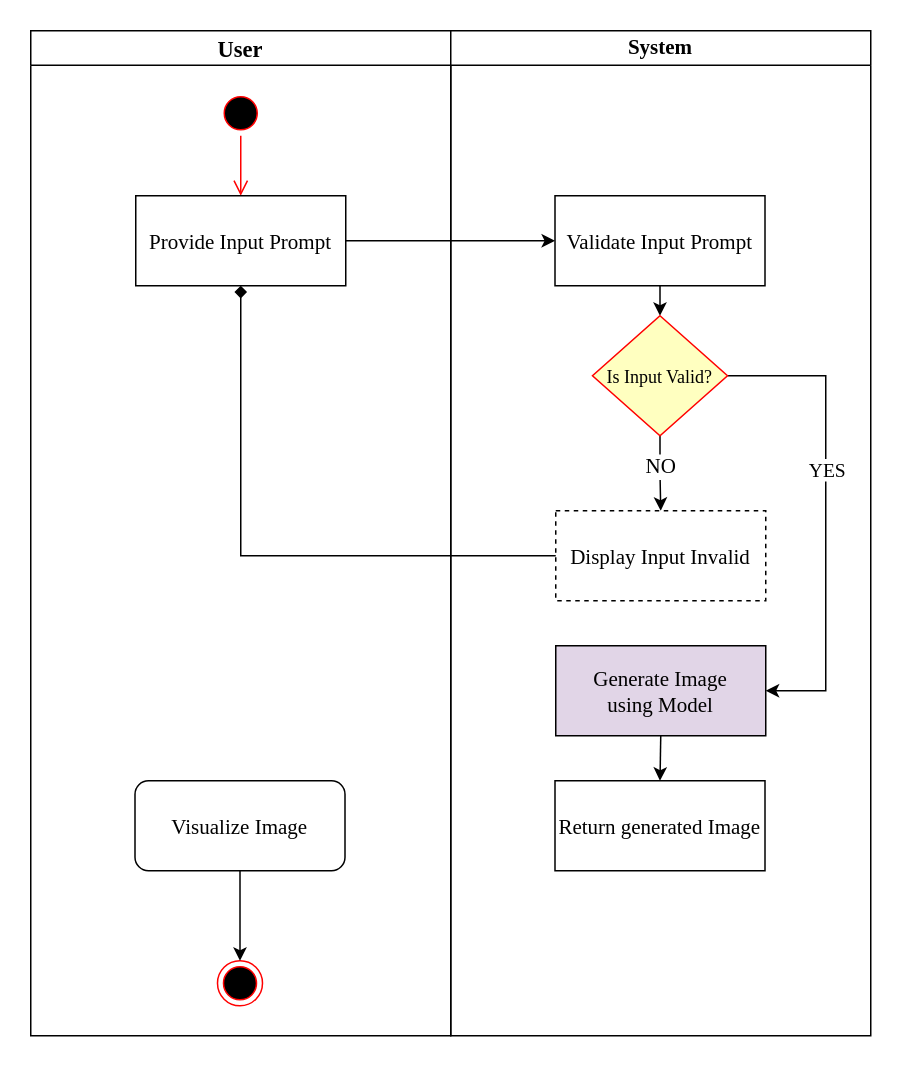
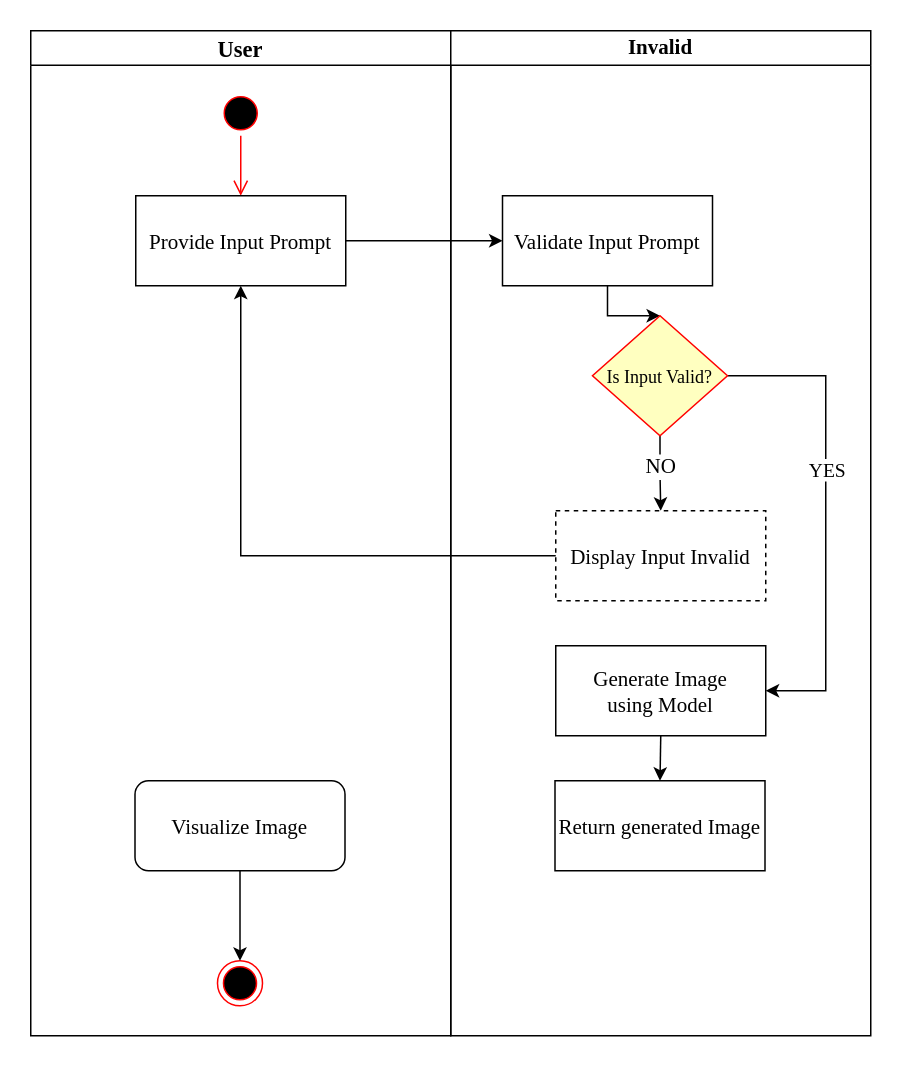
  <mxCell id="0" />
  <mxCell id="1" parent="0" />
  <mxCell id="2" value="User" style="swimlane;whiteSpace=wrap;fontFamily=Times New Roman;fontSize=15;" parent="1" vertex="1"><mxGeometry x="20" y="20" width="280" height="670" as="geometry" /></mxCell>
  <mxCell id="3" value="" style="ellipse;shape=startState;fillColor=#000000;strokeColor=#ff0000;" parent="2" vertex="1"><mxGeometry x="125" y="40" width="30" height="30" as="geometry" /></mxCell>
  <mxCell id="4" value="" style="edgeStyle=elbowEdgeStyle;elbow=horizontal;verticalAlign=bottom;endArrow=open;endSize=8;strokeColor=#FF0000;endFill=1;rounded=0;entryX=0.5;entryY=0;entryDx=0;entryDy=0;" parent="2" source="3" target="5" edge="1"><mxGeometry x="100" y="40" as="geometry"><mxPoint x="115" y="110" as="targetPoint" /></mxGeometry></mxCell>
  <mxCell id="5" value="Provide Input Prompt" style="fontFamily=Times New Roman;fontSize=14;" parent="2" vertex="1"><mxGeometry x="70" y="110" width="140" height="60" as="geometry" /></mxCell>
- <mxCell id="6" value="System" style="swimlane;whiteSpace=wrap;fontSize=14;fontFamily=Times New Roman;" parent="1" vertex="1"><mxGeometry x="300" y="20" width="280" height="670" as="geometry" /></mxCell>
+ <mxCell id="6" value="Invalid" style="swimlane;whiteSpace=wrap;fontSize=14;fontFamily=Times New Roman;" parent="1" vertex="1"><mxGeometry x="300" y="20" width="280" height="670" as="geometry" /></mxCell>
  <mxCell id="7" style="edgeStyle=orthogonalEdgeStyle;rounded=0;orthogonalLoop=1;jettySize=auto;html=1;exitX=0.5;exitY=1;exitDx=0;exitDy=0;entryX=0.5;entryY=0;entryDx=0;entryDy=0;" edge="1" parent="6" source="10" target="13"><mxGeometry relative="1" as="geometry" /></mxCell>
  <mxCell id="8" style="edgeStyle=orthogonalEdgeStyle;rounded=0;orthogonalLoop=1;jettySize=auto;html=1;exitX=1;exitY=0.5;exitDx=0;exitDy=0;entryX=1;entryY=0.5;entryDx=0;entryDy=0;" edge="1" parent="6" source="13" target="15"><mxGeometry relative="1" as="geometry"><Array as="points"><mxPoint x="250" y="230" /><mxPoint x="250" y="440" /></Array></mxGeometry></mxCell>
  <mxCell id="9" value="&lt;font style=&quot;font-size: 13px;&quot; face=&quot;Times New Roman&quot;&gt;YES&lt;/font&gt;" style="edgeLabel;html=1;align=center;verticalAlign=middle;resizable=0;points=[];" vertex="1" connectable="0" parent="8"><mxGeometry x="-0.235" relative="1" as="geometry"><mxPoint y="7" as="offset" /></mxGeometry></mxCell>
- <mxCell id="10" value="Validate Input Prompt" style="fontFamily=Times New Roman;fontSize=14;" parent="6" vertex="1"><mxGeometry x="69.5" y="110" width="140" height="60" as="geometry" /></mxCell>
+ <mxCell id="10" value="Validate Input Prompt" style="fontFamily=Times New Roman;fontSize=14;" parent="6" vertex="1"><mxGeometry x="34.5" y="110" width="140" height="60" as="geometry" /></mxCell>
  <mxCell id="11" style="edgeStyle=orthogonalEdgeStyle;rounded=0;orthogonalLoop=1;jettySize=auto;html=1;exitX=0.5;exitY=1;exitDx=0;exitDy=0;" edge="1" parent="6" source="13" target="14"><mxGeometry relative="1" as="geometry" /></mxCell>
  <mxCell id="12" value="&lt;font style=&quot;font-size: 14px;&quot; face=&quot;Times New Roman&quot;&gt;NO&lt;/font&gt;" style="edgeLabel;html=1;align=center;verticalAlign=middle;resizable=0;points=[];" vertex="1" connectable="0" parent="11"><mxGeometry x="-0.093" y="1" relative="1" as="geometry"><mxPoint x="-1" y="-3" as="offset" /></mxGeometry></mxCell>
  <mxCell id="13" value="Is Input Valid?" style="rhombus;fillColor=#ffffc0;strokeColor=#ff0000;fontFamily=Times New Roman;" parent="6" vertex="1"><mxGeometry x="94.5" y="190" width="90" height="80" as="geometry" /></mxCell>
  <mxCell id="14" value="Display Input Invalid" style="fontFamily=Times New Roman;fontSize=14;dashed=1;" vertex="1" parent="6"><mxGeometry x="70" y="320" width="140" height="60" as="geometry" /></mxCell>
- <mxCell id="15" value="Generate Image &#10;using Model" style="fontFamily=Times New Roman;fontSize=14;fillColor=#e1d5e7;" vertex="1" parent="6"><mxGeometry x="70" y="410" width="140" height="60" as="geometry" /></mxCell>
+ <mxCell id="15" value="Generate Image &#10;using Model" style="fontFamily=Times New Roman;fontSize=14;" vertex="1" parent="6"><mxGeometry x="70" y="410" width="140" height="60" as="geometry" /></mxCell>
  <mxCell id="16" style="edgeStyle=orthogonalEdgeStyle;rounded=0;orthogonalLoop=1;jettySize=auto;html=1;exitX=0.5;exitY=1;exitDx=0;exitDy=0;entryX=0.5;entryY=0;entryDx=0;entryDy=0;" edge="1" parent="6" source="15" target="20"><mxGeometry relative="1" as="geometry"><mxPoint x="139.5" y="560" as="sourcePoint" /></mxGeometry></mxCell>
  <mxCell id="17" value="Visualize Image" style="fontFamily=Times New Roman;fontSize=14;rounded=1;" parent="6" vertex="1"><mxGeometry x="-210.5" y="500" width="140" height="60" as="geometry" /></mxCell>
  <mxCell id="18" value="" style="ellipse;html=1;shape=endState;fillColor=#000000;strokeColor=#ff0000;" vertex="1" parent="6"><mxGeometry x="-155.5" y="620" width="30" height="30" as="geometry" /></mxCell>
  <mxCell id="19" style="edgeStyle=orthogonalEdgeStyle;rounded=0;orthogonalLoop=1;jettySize=auto;html=1;exitX=0.5;exitY=1;exitDx=0;exitDy=0;entryX=0.5;entryY=0;entryDx=0;entryDy=0;" edge="1" parent="6" source="17" target="18"><mxGeometry relative="1" as="geometry" /></mxCell>
  <mxCell id="20" value="Return generated Image" style="fontFamily=Times New Roman;fontSize=14;" vertex="1" parent="6"><mxGeometry x="69.5" y="500" width="140" height="60" as="geometry" /></mxCell>
  <mxCell id="21" style="edgeStyle=orthogonalEdgeStyle;rounded=0;orthogonalLoop=1;jettySize=auto;html=1;exitX=1;exitY=0.5;exitDx=0;exitDy=0;entryX=0;entryY=0.5;entryDx=0;entryDy=0;" edge="1" parent="1" source="5" target="10"><mxGeometry relative="1" as="geometry" /></mxCell>
- <mxCell id="22" style="edgeStyle=orthogonalEdgeStyle;rounded=0;orthogonalLoop=1;jettySize=auto;html=1;exitX=0;exitY=0.5;exitDx=0;exitDy=0;entryX=0.5;entryY=1;entryDx=0;entryDy=0;endArrow=diamond;" edge="1" parent="1" source="14" target="5"><mxGeometry relative="1" as="geometry" /></mxCell>
+ <mxCell id="22" style="edgeStyle=orthogonalEdgeStyle;rounded=0;orthogonalLoop=1;jettySize=auto;html=1;exitX=0;exitY=0.5;exitDx=0;exitDy=0;entryX=0.5;entryY=1;entryDx=0;entryDy=0;" edge="1" parent="1" source="14" target="5"><mxGeometry relative="1" as="geometry" /></mxCell>
